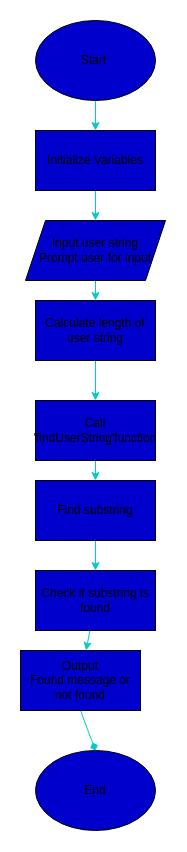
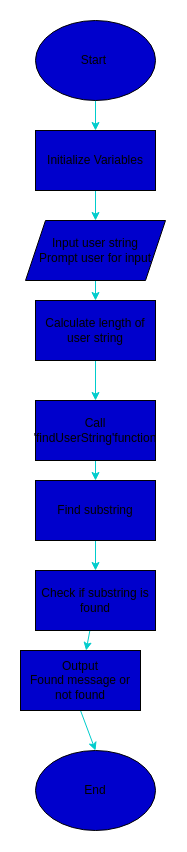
  <mxCell id="0" />
  <mxCell id="1" parent="0" />
  <mxCell id="2" value="" style="edgeStyle=none;html=1;fillColor=#0000CC;strokeColor=#00CCCC;" edge="1" parent="1" source="3" target="5"><mxGeometry relative="1" as="geometry" /></mxCell>
  <mxCell id="3" value="Start&amp;nbsp;" style="ellipse;whiteSpace=wrap;html=1;fillColor=#0000CC;" vertex="1" parent="1"><mxGeometry x="35" width="120" height="80" as="geometry" y="20" /></mxCell>
  <mxCell id="4" style="edgeStyle=none;html=1;exitX=0.5;exitY=1;exitDx=0;exitDy=0;entryX=0.5;entryY=0;entryDx=0;entryDy=0;fillColor=#0000CC;strokeColor=#00CCCC;" edge="1" parent="1" source="5" target="7"><mxGeometry relative="1" as="geometry" /></mxCell>
  <mxCell id="5" value="Initialize Variables" style="whiteSpace=wrap;html=1;fillColor=#0000CC;" vertex="1" parent="1"><mxGeometry x="35" y="130" width="120" height="60" as="geometry" /></mxCell>
  <mxCell id="6" value="" style="edgeStyle=none;html=1;fillColor=#0000CC;strokeColor=#00CCCC;" edge="1" parent="1" source="7" target="9"><mxGeometry relative="1" as="geometry" /></mxCell>
  <mxCell id="7" value="Input user string&lt;br&gt;Prompt user for input" style="shape=parallelogram;perimeter=parallelogramPerimeter;whiteSpace=wrap;html=1;fixedSize=1;fillColor=#0000CC;" vertex="1" parent="1"><mxGeometry x="25" y="220" width="140" height="60" as="geometry" /></mxCell>
  <mxCell id="8" value="" style="edgeStyle=none;html=1;fillColor=#0000CC;strokeColor=#00CCCC;" edge="1" parent="1" source="9" target="11"><mxGeometry relative="1" as="geometry" /></mxCell>
  <mxCell id="9" value="Calculate length of user string" style="whiteSpace=wrap;html=1;fillColor=#0000CC;" vertex="1" parent="1"><mxGeometry x="35" y="300" width="120" height="60" as="geometry" /></mxCell>
  <mxCell id="10" value="" style="edgeStyle=none;html=1;fillColor=#0000CC;strokeColor=#00CCCC;" edge="1" parent="1" source="11" target="13"><mxGeometry relative="1" as="geometry" /></mxCell>
  <mxCell id="11" value="Call 'findUserString'function" style="whiteSpace=wrap;html=1;fillColor=#0000CC;" vertex="1" parent="1"><mxGeometry x="35" y="400" width="120" height="60" as="geometry" /></mxCell>
  <mxCell id="12" value="" style="edgeStyle=none;html=1;fillColor=#0000CC;strokeColor=#00CCCC;" edge="1" parent="1" source="13" target="15"><mxGeometry relative="1" as="geometry" /></mxCell>
  <mxCell id="13" value="Find substring" style="whiteSpace=wrap;html=1;fillColor=#0000CC;" vertex="1" parent="1"><mxGeometry x="35" y="480" width="120" height="60" as="geometry" /></mxCell>
  <mxCell id="14" value="" style="edgeStyle=none;html=1;fillColor=#0000CC;strokeColor=#00CCCC;" edge="1" parent="1" source="15" target="17"><mxGeometry relative="1" as="geometry" /></mxCell>
  <mxCell id="15" value="Check if substring is found" style="whiteSpace=wrap;html=1;fillColor=#0000CC;" vertex="1" parent="1"><mxGeometry x="35" y="570" width="120" height="60" as="geometry" /></mxCell>
- <mxCell id="16" style="edgeStyle=none;html=1;exitX=0.5;exitY=1;exitDx=0;exitDy=0;entryX=0.5;entryY=0;entryDx=0;entryDy=0;fillColor=#0000CC;strokeColor=#00CCCC;endArrow=diamond;" edge="1" parent="1" source="17" target="18"><mxGeometry relative="1" as="geometry" /></mxCell>
+ <mxCell id="16" style="edgeStyle=none;html=1;exitX=0.5;exitY=1;exitDx=0;exitDy=0;entryX=0.5;entryY=0;entryDx=0;entryDy=0;fillColor=#0000CC;strokeColor=#00CCCC;" edge="1" parent="1" source="17" target="18"><mxGeometry relative="1" as="geometry" /></mxCell>
  <mxCell id="17" value="Output&lt;br&gt;Found message or not found" style="whiteSpace=wrap;html=1;fillColor=#0000CC;" vertex="1" parent="1"><mxGeometry x="20" y="650" width="120" height="60" as="geometry" /></mxCell>
  <mxCell id="18" value="End" style="ellipse;whiteSpace=wrap;html=1;fillColor=#0000CC;" vertex="1" parent="1"><mxGeometry x="35" y="750" width="120" height="80" as="geometry" /></mxCell>
